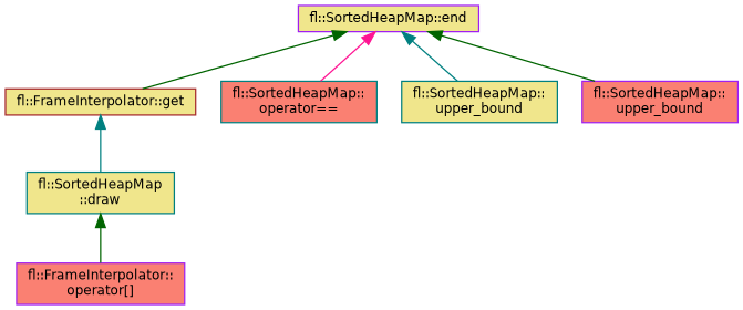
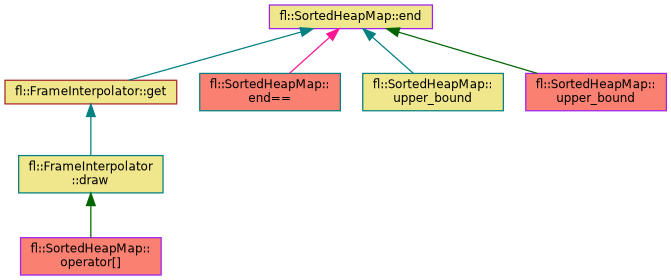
  digraph {
    rankdir=TB
    node [color=purple fillcolor=khaki fontname=Helvetica fontsize=10 shape=box style=filled]
    edge [color=teal dir=back fontname=Helvetica fontsize=10 labelfontname=Helvetica labelfontsize=10 style=solid]
    n1 [fontcolor=black height=0.2 label="fl::SortedHeapMap::end" width=0.4]
    n2 [color=brown height=0.2 label="fl::FrameInterpolator::get" width=0.4]
-   n3 [color=teal fillcolor=salmon height=0.2 label="fl::SortedHeapMap::\loperator==" width=0.4]
+   n3 [color=teal fillcolor=salmon height=0.2 label="fl::SortedHeapMap::\lend==" width=0.4]
    n4 [color=teal height=0.2 label="fl::SortedHeapMap::\lupper_bound" width=0.4]
    n5 [fillcolor=salmon height=0.2 label="fl::SortedHeapMap::\lupper_bound" width=0.4]
-   n6 [color=teal height=0.2 label="fl::SortedHeapMap\l::draw" width=0.4]
-   n7 [fillcolor=salmon height=0.2 label="fl::FrameInterpolator::\loperator[]" width=0.4]
-   n1 -> n2 [color=darkgreen]
+   n6 [color=teal height=0.2 label="fl::FrameInterpolator\l::draw" width=0.4]
+   n7 [fillcolor=salmon height=0.2 label="fl::SortedHeapMap::\loperator[]" width=0.4]
+   n1 -> n2
    n1 -> n3 [color=deeppink]
    n1 -> n4
    n1 -> n5 [color=darkgreen]
    n2 -> n6
    n6 -> n7 [color=darkgreen]
  }
